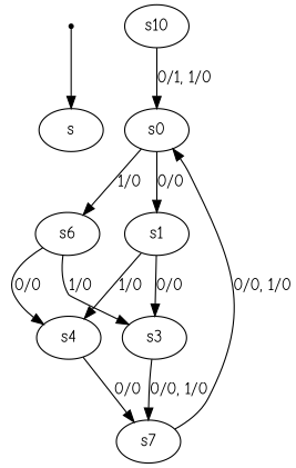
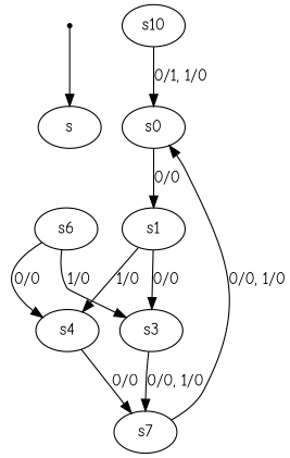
  digraph {
    fontname="Comic Neue"
    rankdir=TB
    node [fontname="Comic Neue"]
    edge [fontname="Comic Neue"]
    INIT [shape=point]
    s
    n3 [label=s0]
    n4 [label=s1]
    n5 [label=s6]
    n6 [label=s3]
    n7 [label=s4]
    n8 [label=s7]
    n9 [label=s10]
    INIT -> s
    n3 -> n4 [label="0/0"]
-   n3 -> n5 [label="1/0"]
    n4 -> n6 [label="0/0"]
    n4 -> n7 [label="1/0"]
    n5 -> n6 [label="1/0"]
    n5 -> n7 [label="0/0"]
    n6 -> n8 [label="0/0, 1/0"]
    n7 -> n8 [label="0/0"]
    n8 -> n3 [label="0/0, 1/0"]
    n9 -> n3 [label="0/1, 1/0"]
  }
